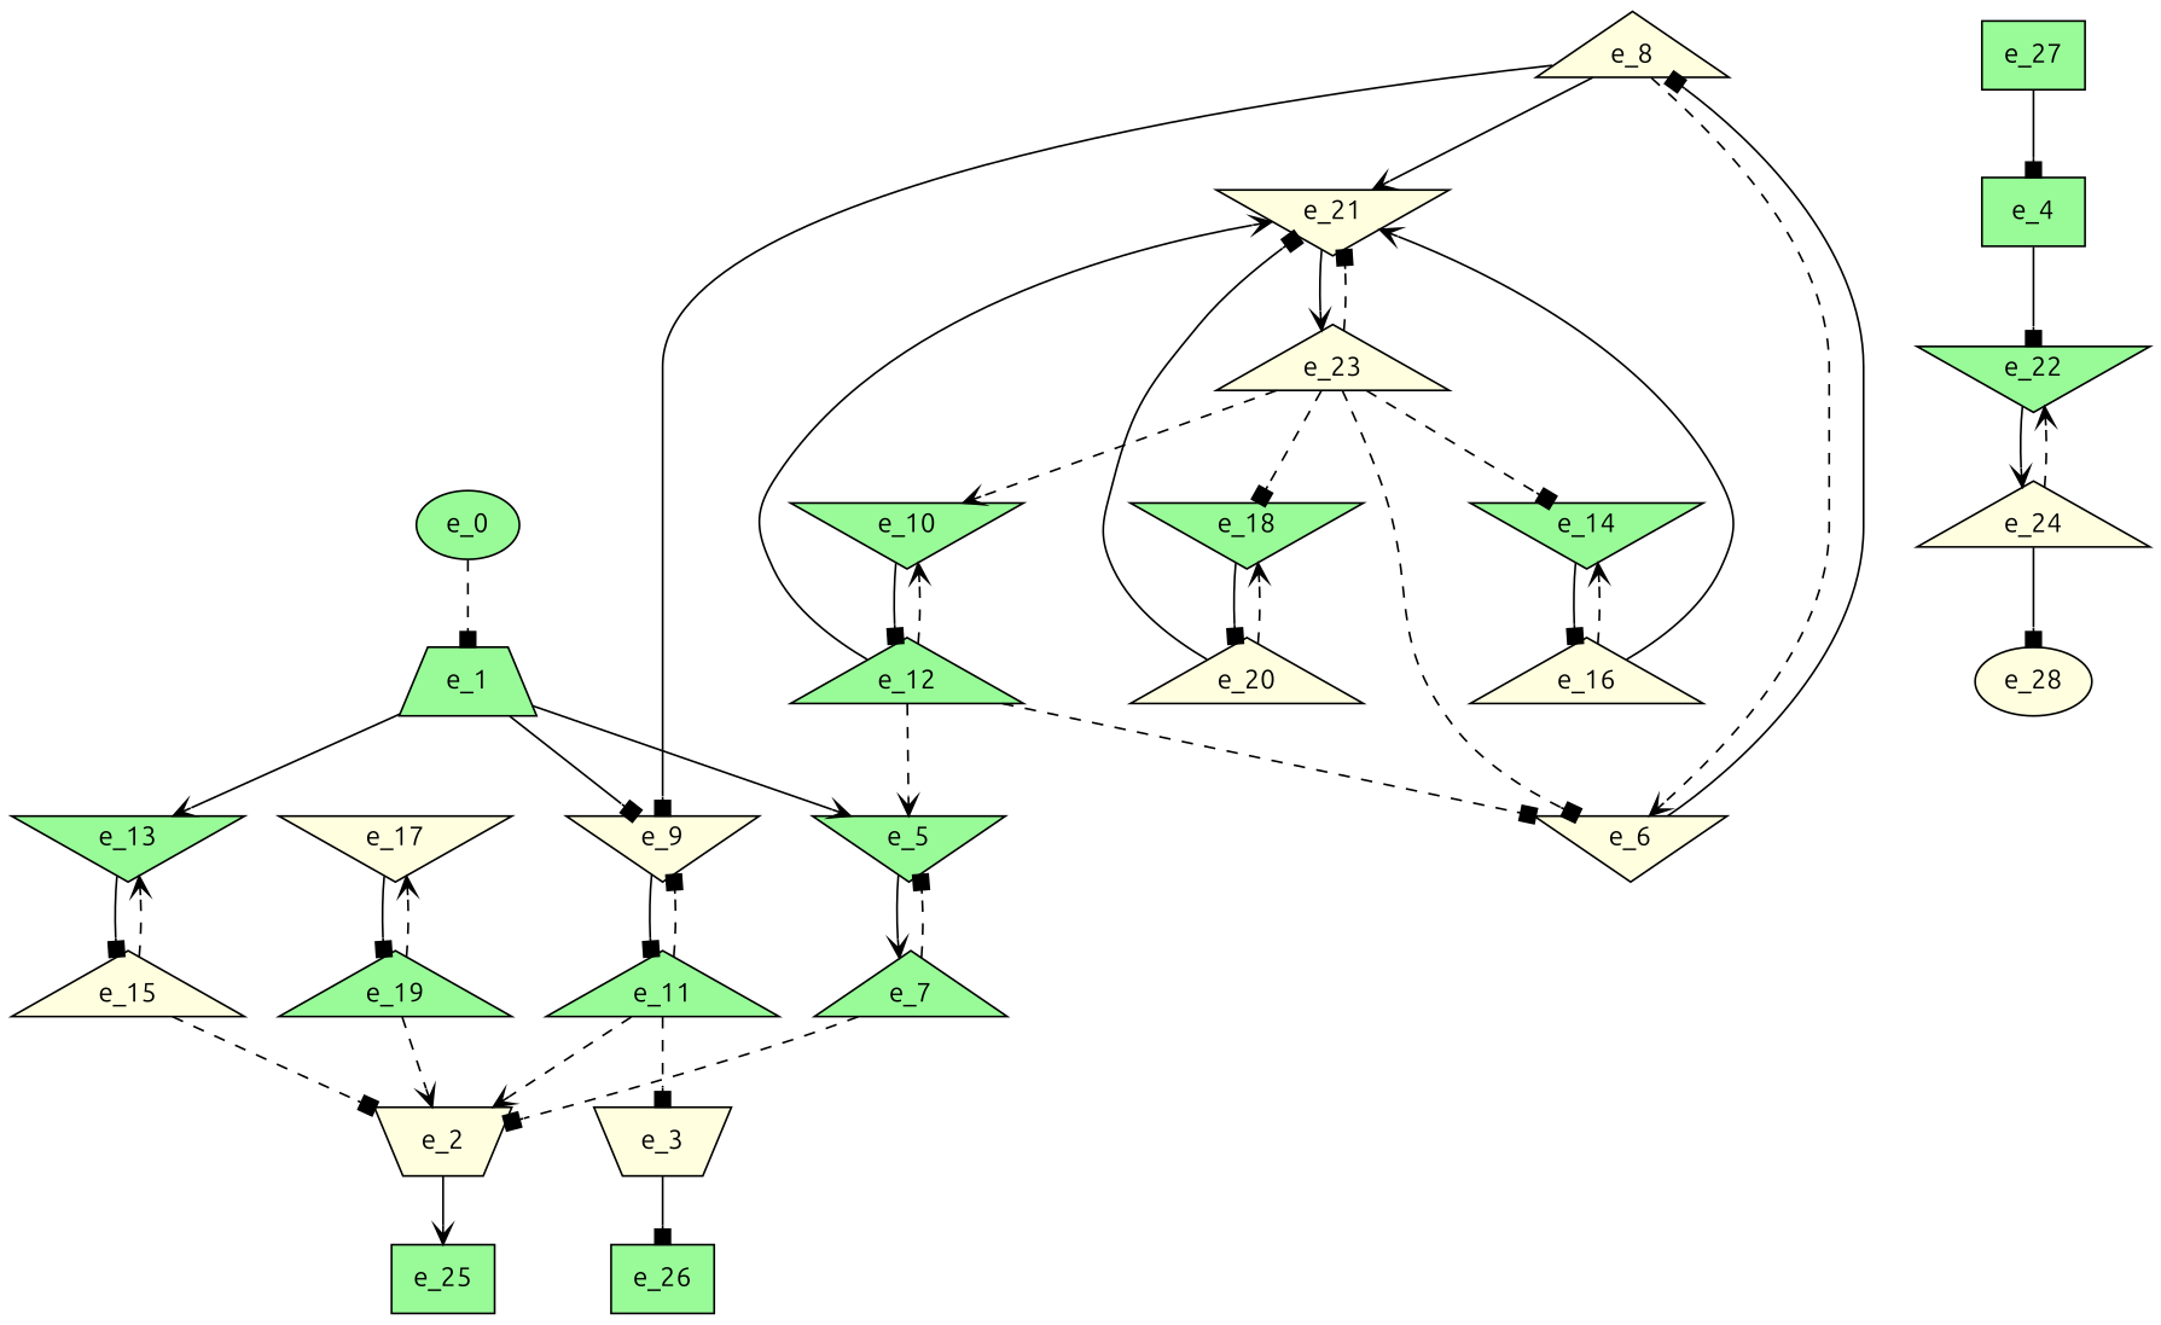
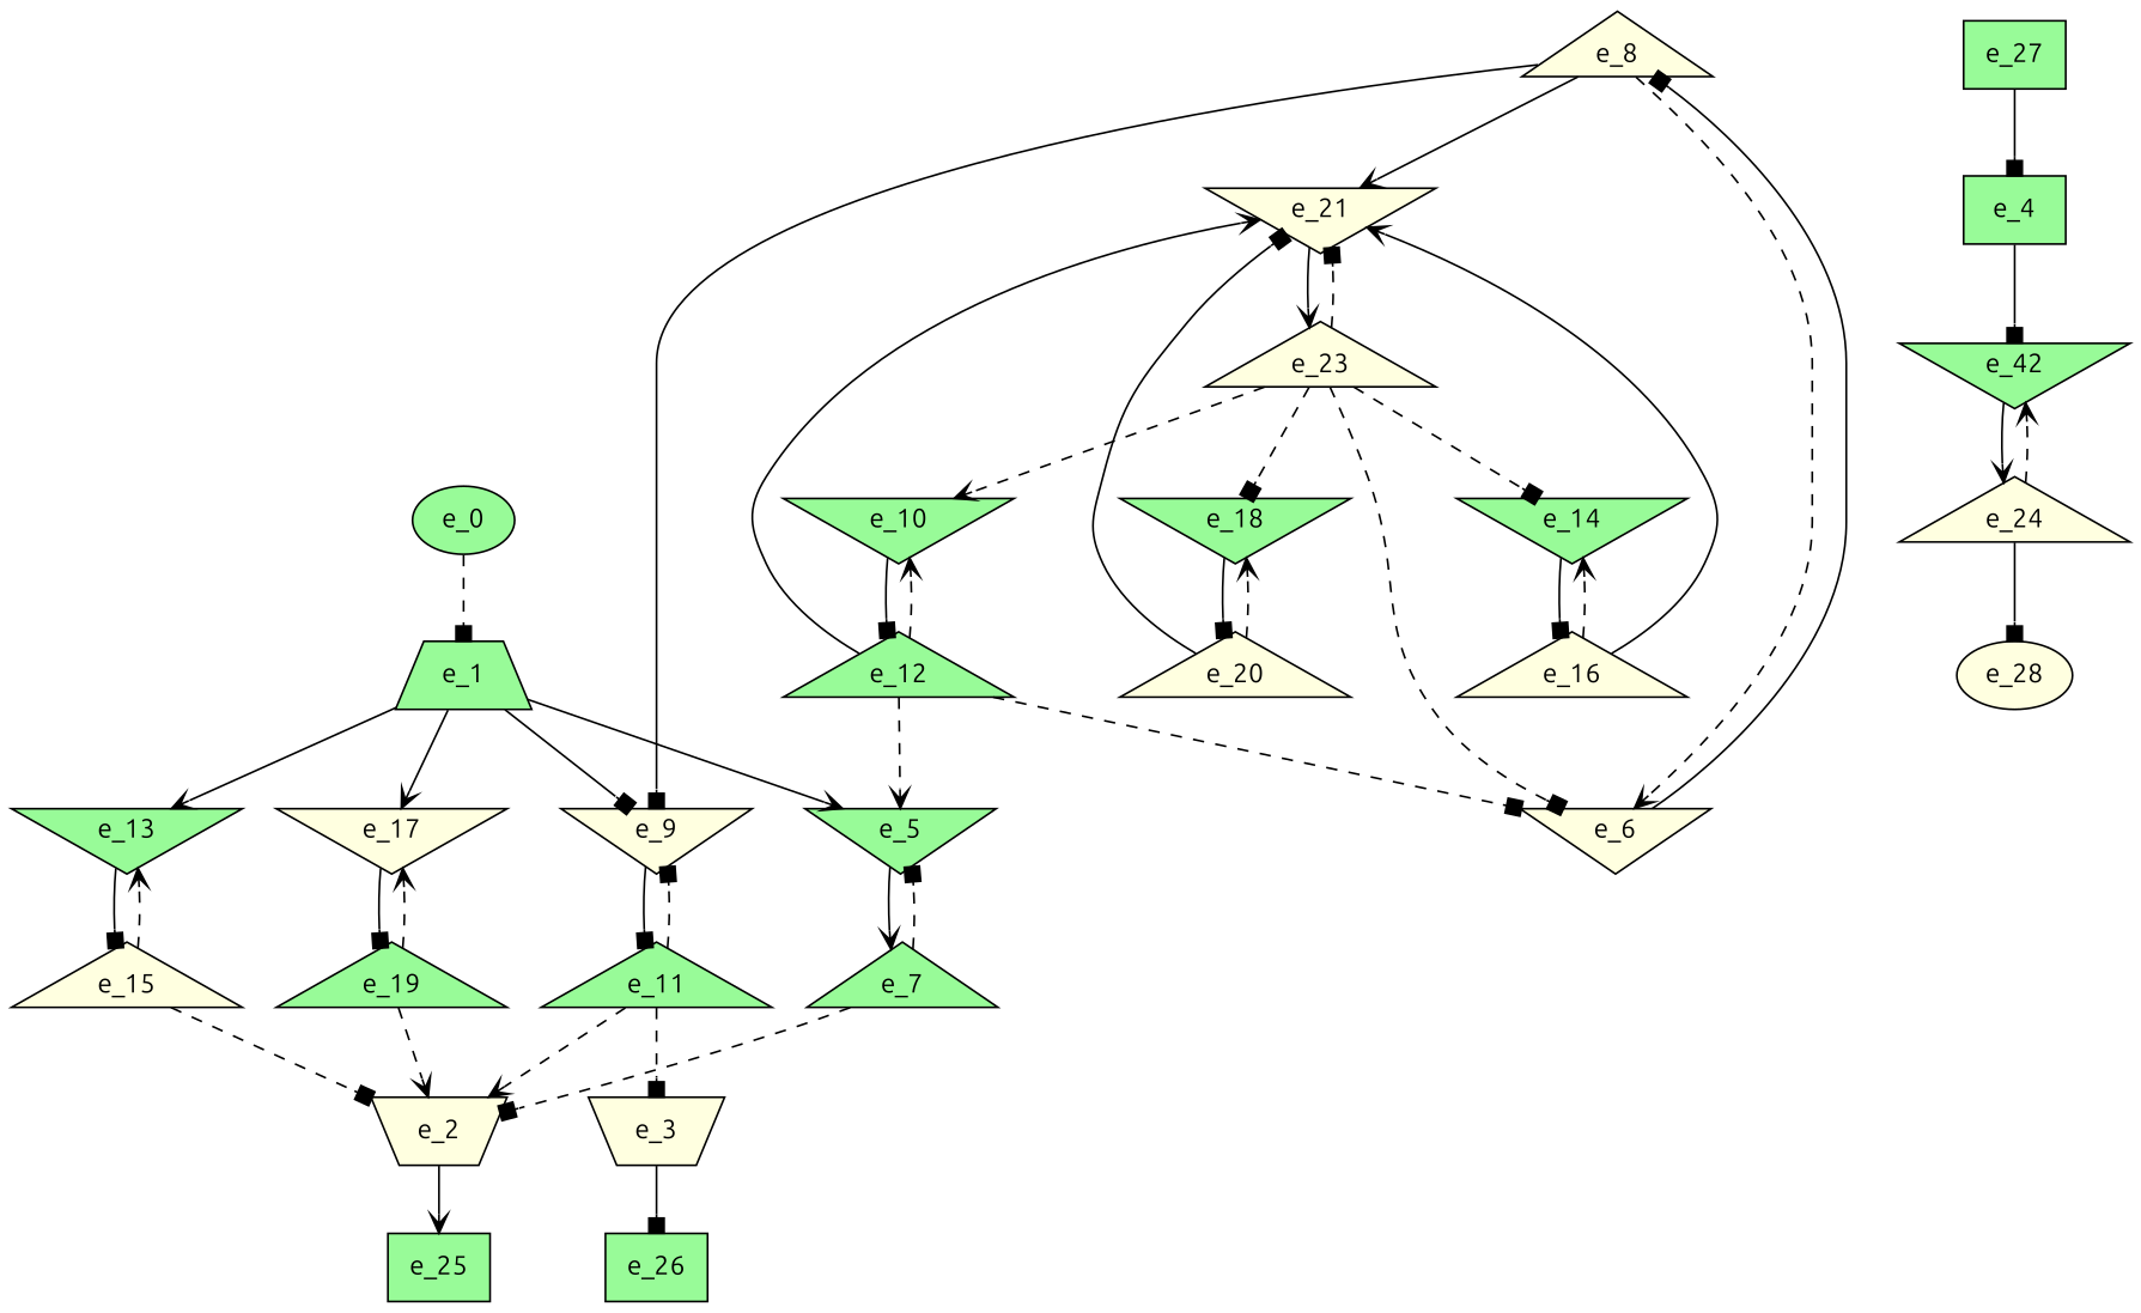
  digraph {
    fontname=Ubuntu
    node [fillcolor=palegreen fontname=Ubuntu shape=invtriangle style=filled]
    edge [arrowhead=box fontname=Ubuntu]
    e_1 [shape=trapezium]
    e_5
    e_9 [fillcolor=lightyellow]
    e_13
    e_17 [fillcolor=lightyellow]
    e_0 [shape=""]
    e_7 [shape=triangle]
    e_11 [shape=triangle]
    e_15 [fillcolor=lightyellow shape=triangle]
    e_19 [shape=triangle]
    e_2 [fillcolor=lightyellow shape=invtrapezium]
    e_25 [shape=dot]
    e_3 [fillcolor=lightyellow shape=invtrapezium]
    e_26 [shape=dot]
    e_4 [shape=dot]
-   e_22
+   e_22 [label=e_42]
    e_24 [fillcolor=lightyellow shape=triangle]
    e_6 [fillcolor=lightyellow]
    e_8 [fillcolor=lightyellow shape=triangle]
    e_21 [fillcolor=lightyellow]
    e_23 [fillcolor=lightyellow shape=triangle]
    e_12 [shape=triangle]
    e_10
    e_16 [fillcolor=lightyellow shape=triangle]
    e_14
    e_20 [fillcolor=lightyellow shape=triangle]
    e_18
    e_28 [fillcolor=lightyellow shape=""]
    e_27 [shape=dot]
    e_1 -> e_5 [arrowhead=vee]
    e_1 -> e_9
    e_1 -> e_13 [arrowhead=vee]
+   e_1 -> e_17 [arrowhead=vee]
    e_5 -> e_7 [arrowhead=vee]
    e_9 -> e_11
    e_13 -> e_15
    e_17 -> e_19
    e_0 -> e_1 [style=dashed]
    e_7 -> e_5 [style=dashed]
    e_7 -> e_2 [style=dashed]
    e_11 -> e_9 [style=dashed]
    e_11 -> e_2 [arrowhead=vee style=dashed]
    e_11 -> e_3 [style=dashed]
    e_15 -> e_13 [arrowhead=vee style=dashed]
    e_15 -> e_2 [style=dashed]
    e_19 -> e_17 [arrowhead=vee style=dashed]
    e_19 -> e_2 [arrowhead=vee style=dashed]
    e_2 -> e_25 [arrowhead=vee]
    e_3 -> e_26
    e_4 -> e_22
    e_22 -> e_24 [arrowhead=vee]
    e_24 -> e_22 [arrowhead=vee style=dashed]
    e_24 -> e_28
    e_6 -> e_8
    e_8 -> e_9
    e_8 -> e_6 [arrowhead=vee style=dashed]
    e_8 -> e_21 [arrowhead=vee]
    e_21 -> e_23 [arrowhead=vee]
    e_23 -> e_6 [style=dashed]
    e_23 -> e_21 [style=dashed]
    e_23 -> e_10 [arrowhead=vee style=dashed]
    e_23 -> e_14 [style=dashed]
    e_23 -> e_18 [style=dashed]
    e_12 -> e_5 [arrowhead=vee style=dashed]
    e_12 -> e_6 [style=dashed]
    e_12 -> e_21 [arrowhead=vee]
    e_12 -> e_10 [arrowhead=vee style=dashed]
    e_10 -> e_12
    e_16 -> e_21 [arrowhead=vee]
    e_16 -> e_14 [arrowhead=vee style=dashed]
    e_14 -> e_16
    e_20 -> e_21
    e_20 -> e_18 [arrowhead=vee style=dashed]
    e_18 -> e_20
    e_27 -> e_4
  }
